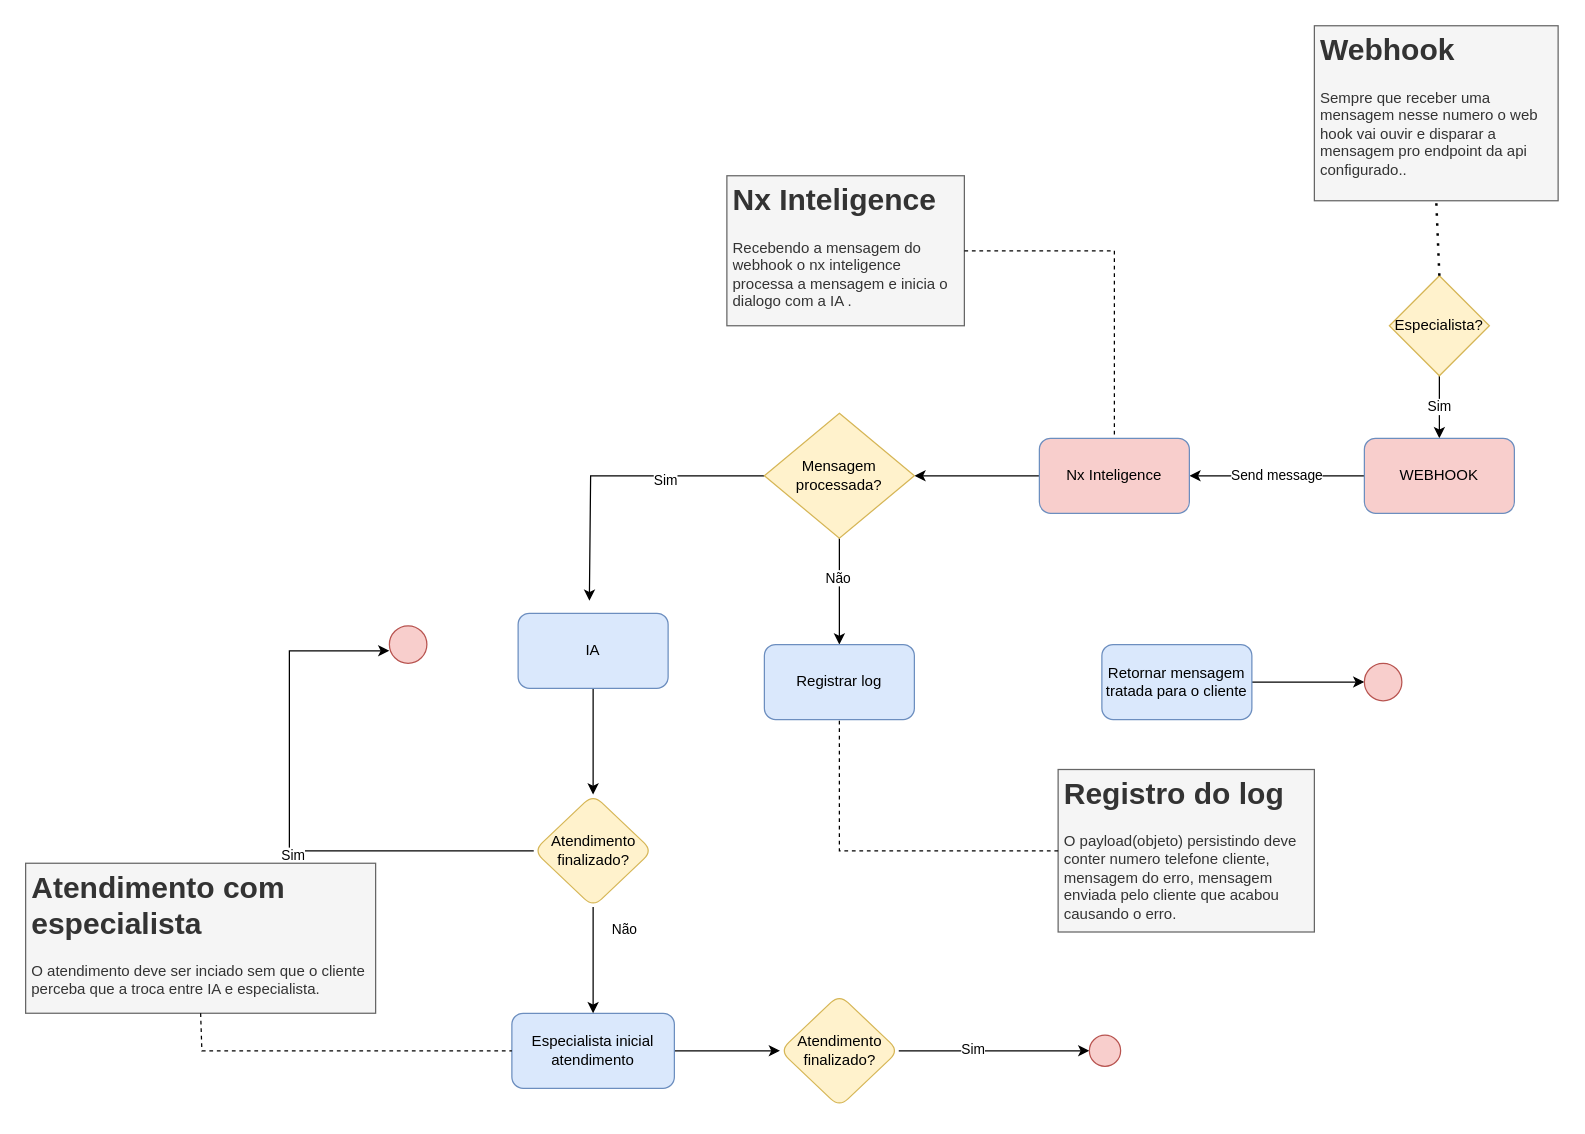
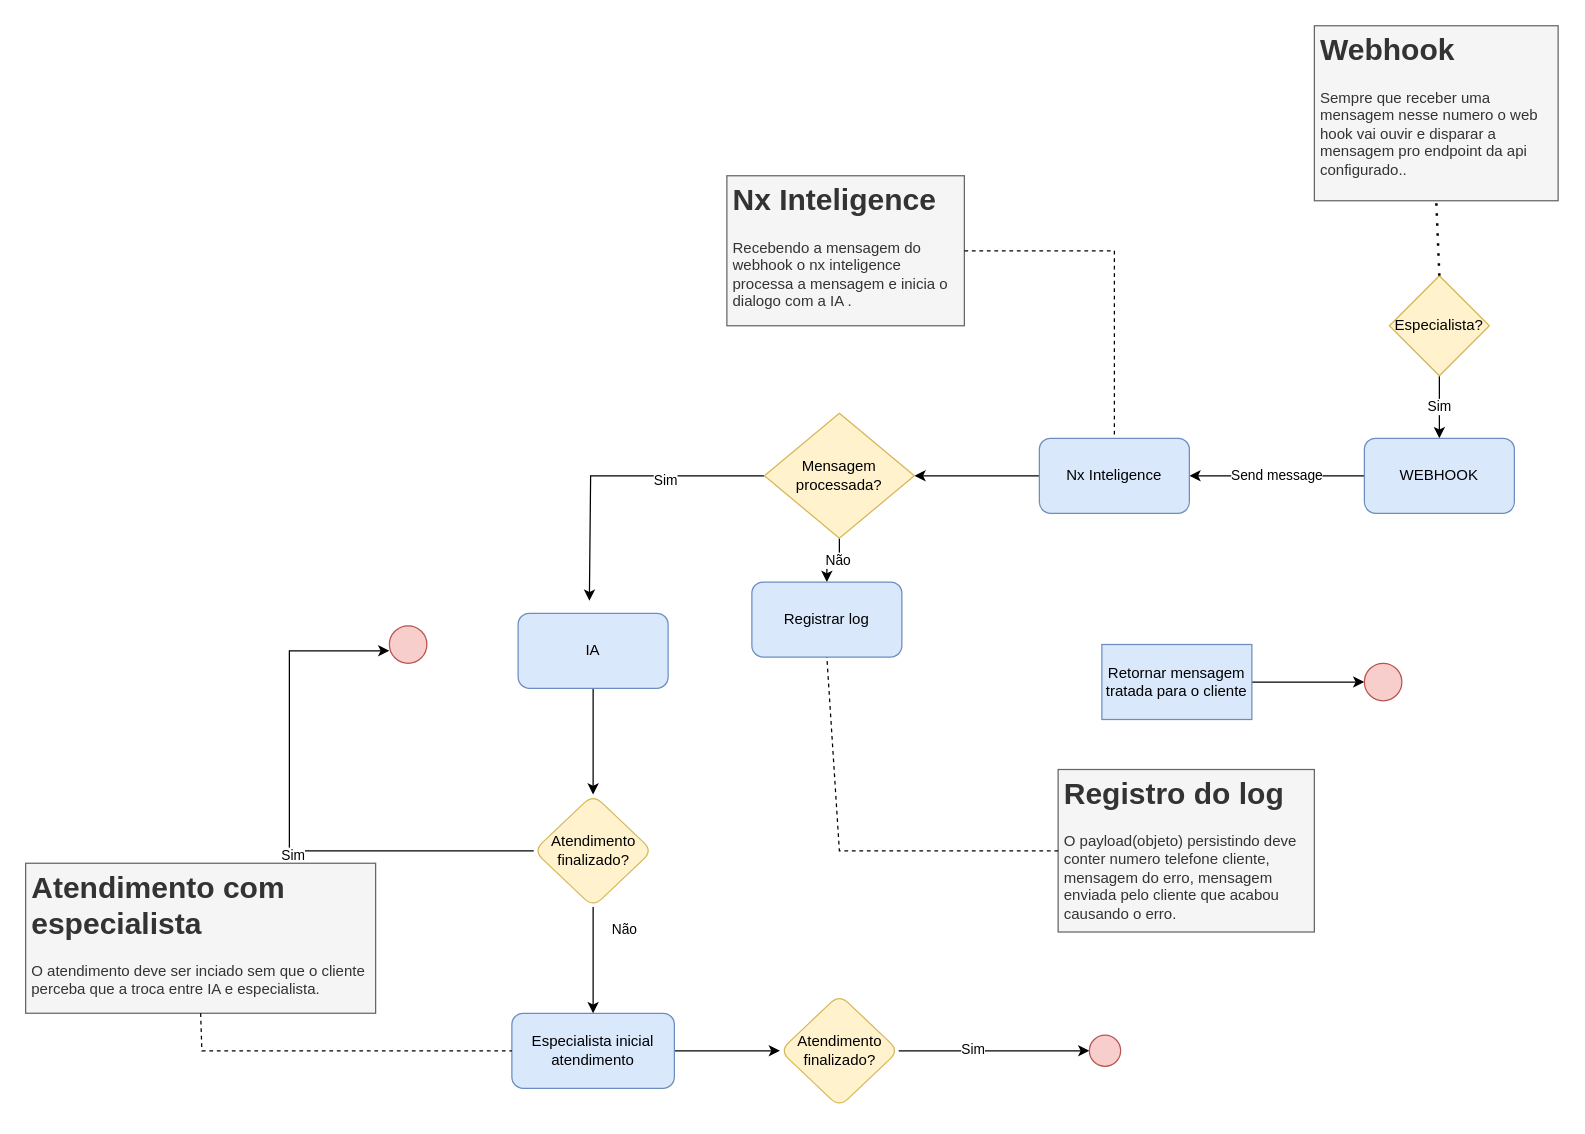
  <mxCell id="0" />
  <mxCell id="1" parent="0" />
  <mxCell id="2" value="Send message" style="edgeStyle=orthogonalEdgeStyle;rounded=0;orthogonalLoop=1;jettySize=auto;html=1;" parent="1" edge="1"><mxGeometry relative="1" as="geometry"><mxPoint x="951" y="380" as="targetPoint" /><mxPoint x="1091" y="380" as="sourcePoint" /></mxGeometry></mxCell>
  <mxCell id="3" value="Sim" style="edgeStyle=orthogonalEdgeStyle;rounded=0;orthogonalLoop=1;jettySize=auto;html=1;entryX=0.5;entryY=0;entryDx=0;entryDy=0;" parent="1" source="5" edge="1"><mxGeometry relative="1" as="geometry"><mxPoint x="1151" y="350" as="targetPoint" /></mxGeometry></mxCell>
  <mxCell id="4" value="&lt;h1&gt;Webhook&lt;/h1&gt;&lt;p&gt;Sempre que receber uma mensagem nesse numero o web hook vai ouvir e disparar a mensagem pro endpoint da api configurado..&lt;/p&gt;" style="text;html=1;strokeColor=#666666;fillColor=#f5f5f5;spacing=5;spacingTop=-20;whiteSpace=wrap;overflow=hidden;rounded=0;fontColor=#333333;" parent="1" vertex="1"><mxGeometry x="1051" y="20" width="195" height="140" as="geometry" /></mxCell>
  <mxCell id="5" value="Especialista?" style="rhombus;whiteSpace=wrap;html=1;fillColor=#fff2cc;strokeColor=#d6b656;" parent="1" vertex="1"><mxGeometry x="1111" y="220" width="80" height="80" as="geometry" /></mxCell>
  <mxCell id="6" style="edgeStyle=orthogonalEdgeStyle;rounded=0;orthogonalLoop=1;jettySize=auto;html=1;entryX=1;entryY=0.5;entryDx=0;entryDy=0;exitX=0;exitY=0.5;exitDx=0;exitDy=0;" parent="1" source="11" target="28" edge="1"><mxGeometry relative="1" as="geometry"><mxPoint x="964" y="341.04" as="sourcePoint" /><mxPoint x="711" y="340.04" as="targetPoint" /><Array as="points"><mxPoint x="781" y="380" /><mxPoint x="781" y="380" /></Array></mxGeometry></mxCell>
  <mxCell id="7" value="" style="endArrow=none;dashed=1;html=1;dashPattern=1 3;strokeWidth=2;rounded=0;entryX=0.5;entryY=1;entryDx=0;entryDy=0;exitX=0.5;exitY=0;exitDx=0;exitDy=0;" parent="1" source="5" target="4" edge="1"><mxGeometry width="50" height="50" relative="1" as="geometry"><mxPoint x="1141" y="220" as="sourcePoint" /><mxPoint x="1191" y="170" as="targetPoint" /></mxGeometry></mxCell>
  <mxCell id="8" value="&lt;h1&gt;Nx Inteligence&lt;/h1&gt;&lt;p&gt;Recebendo a mensagem do webhook o nx inteligence processa a mensagem e inicia o dialogo com a IA .&lt;/p&gt;" style="text;html=1;strokeColor=#666666;fillColor=#f5f5f5;spacing=5;spacingTop=-20;whiteSpace=wrap;overflow=hidden;rounded=0;fontColor=#333333;" parent="1" vertex="1"><mxGeometry x="581" y="140" width="190" height="120" as="geometry" /></mxCell>
  <mxCell id="9" value="" style="endArrow=none;dashed=1;html=1;rounded=0;entryX=0.5;entryY=0;entryDx=0;entryDy=0;exitX=1;exitY=0.5;exitDx=0;exitDy=0;" parent="1" source="8" target="11" edge="1"><mxGeometry width="50" height="50" relative="1" as="geometry"><mxPoint x="691" y="298" as="sourcePoint" /><mxPoint x="881" y="290" as="targetPoint" /><Array as="points"><mxPoint x="771" y="200" /><mxPoint x="891" y="200" /><mxPoint x="891" y="298" /></Array></mxGeometry></mxCell>
- <mxCell id="10" value="WEBHOOK" style="rounded=1;whiteSpace=wrap;html=1;fillColor=#f8cecc;strokeColor=#6c8ebf;" parent="1" vertex="1"><mxGeometry x="1091" y="350" width="120" height="60" as="geometry" /></mxCell>
- <mxCell id="11" value="Nx Inteligence" style="rounded=1;whiteSpace=wrap;html=1;fillColor=#f8cecc;strokeColor=#6c8ebf;" parent="1" vertex="1"><mxGeometry x="831" y="350" width="120" height="60" as="geometry" /></mxCell>
+ <mxCell id="10" value="WEBHOOK" style="rounded=1;whiteSpace=wrap;html=1;fillColor=#dae8fc;strokeColor=#6c8ebf;" parent="1" vertex="1"><mxGeometry x="1091" y="350" width="120" height="60" as="geometry" /></mxCell>
+ <mxCell id="11" value="Nx Inteligence" style="rounded=1;whiteSpace=wrap;html=1;fillColor=#dae8fc;strokeColor=#6c8ebf;" parent="1" vertex="1"><mxGeometry x="831" y="350" width="120" height="60" as="geometry" /></mxCell>
  <mxCell id="12" style="edgeStyle=orthogonalEdgeStyle;rounded=0;orthogonalLoop=1;jettySize=auto;html=1;exitX=0.5;exitY=1;exitDx=0;exitDy=0;" parent="1" source="13" target="35" edge="1"><mxGeometry relative="1" as="geometry"><mxPoint x="474" y="626.5" as="targetPoint" /></mxGeometry></mxCell>
  <mxCell id="13" value="IA" style="rounded=1;whiteSpace=wrap;html=1;fillColor=#dae8fc;strokeColor=#6c8ebf;" parent="1" vertex="1"><mxGeometry x="414" y="490" width="120" height="60" as="geometry" /></mxCell>
  <mxCell id="14" value="" style="edgeStyle=orthogonalEdgeStyle;rounded=0;orthogonalLoop=1;jettySize=auto;html=1;" parent="1" source="15" target="22" edge="1"><mxGeometry relative="1" as="geometry" /></mxCell>
  <mxCell id="15" value="Especialista inicial atendimento" style="rounded=1;whiteSpace=wrap;html=1;fillColor=#dae8fc;strokeColor=#6c8ebf;" parent="1" vertex="1"><mxGeometry x="409" y="810" width="130" height="60" as="geometry" /></mxCell>
  <mxCell id="16" style="edgeStyle=orthogonalEdgeStyle;rounded=0;orthogonalLoop=1;jettySize=auto;html=1;exitX=0;exitY=0.5;exitDx=0;exitDy=0;" parent="1" source="35" edge="1"><mxGeometry relative="1" as="geometry"><mxPoint x="311" y="520" as="targetPoint" /><mxPoint x="434" y="666.5" as="sourcePoint" /><Array as="points"><mxPoint x="231" y="680" /><mxPoint x="231" y="520" /></Array></mxGeometry></mxCell>
  <mxCell id="17" value="Sim&lt;br&gt;" style="edgeLabel;html=1;align=center;verticalAlign=middle;resizable=0;points=[];" parent="16" vertex="1" connectable="0"><mxGeometry x="-0.113" y="3" relative="1" as="geometry"><mxPoint as="offset" /></mxGeometry></mxCell>
  <mxCell id="18" style="edgeStyle=orthogonalEdgeStyle;rounded=0;orthogonalLoop=1;jettySize=auto;html=1;entryX=0.5;entryY=0;entryDx=0;entryDy=0;exitX=0.5;exitY=1;exitDx=0;exitDy=0;" parent="1" source="35" target="15" edge="1"><mxGeometry relative="1" as="geometry"><mxPoint x="521" y="661.5" as="targetPoint" /><mxPoint x="491" y="756" as="sourcePoint" /><Array as="points"><mxPoint x="474" y="800" /></Array></mxGeometry></mxCell>
  <mxCell id="19" value="Não" style="edgeLabel;html=1;align=center;verticalAlign=middle;resizable=0;points=[];" parent="18" vertex="1" connectable="0"><mxGeometry x="-0.333" y="-1" relative="1" as="geometry"><mxPoint x="25" y="-11" as="offset" /></mxGeometry></mxCell>
  <mxCell id="20" value="" style="edgeStyle=orthogonalEdgeStyle;rounded=0;orthogonalLoop=1;jettySize=auto;html=1;" parent="1" source="22" target="23" edge="1"><mxGeometry relative="1" as="geometry" /></mxCell>
  <mxCell id="21" value="Sim" style="edgeLabel;html=1;align=center;verticalAlign=middle;resizable=0;points=[];" parent="20" vertex="1" connectable="0"><mxGeometry x="-0.234" y="2" relative="1" as="geometry"><mxPoint x="1" as="offset" /></mxGeometry></mxCell>
  <mxCell id="22" value="Atendimento finalizado?" style="rhombus;whiteSpace=wrap;html=1;rounded=1;fillColor=#fff2cc;strokeColor=#d6b656;arcSize=19;" parent="1" vertex="1"><mxGeometry x="623.5" y="795" width="95" height="90" as="geometry" /></mxCell>
  <mxCell id="23" value="" style="ellipse;whiteSpace=wrap;html=1;rounded=1;fillColor=#f8cecc;strokeColor=#b85450;" parent="1" vertex="1"><mxGeometry y="827.5" width="25" height="25" as="geometry" x="871" /></mxCell>
  <mxCell id="24" style="edgeStyle=orthogonalEdgeStyle;rounded=0;orthogonalLoop=1;jettySize=auto;html=1;exitX=0;exitY=0.5;exitDx=0;exitDy=0;" parent="1" source="28" edge="1"><mxGeometry relative="1" as="geometry"><mxPoint x="471" y="480" as="targetPoint" /><mxPoint x="521.071" y="370.059" as="sourcePoint" /><Array as="points"><mxPoint x="472" y="380" /></Array></mxGeometry></mxCell>
  <mxCell id="25" value="Sim" style="edgeLabel;html=1;align=center;verticalAlign=middle;resizable=0;points=[];" parent="24" vertex="1" connectable="0"><mxGeometry x="-0.327" y="3" relative="1" as="geometry"><mxPoint as="offset" /></mxGeometry></mxCell>
  <mxCell id="26" style="edgeStyle=orthogonalEdgeStyle;rounded=0;orthogonalLoop=1;jettySize=auto;html=1;exitX=0.5;exitY=1;exitDx=0;exitDy=0;" parent="1" source="28" target="29" edge="1"><mxGeometry relative="1" as="geometry" /></mxCell>
  <mxCell id="27" value="Não" style="edgeLabel;html=1;align=center;verticalAlign=middle;resizable=0;points=[];" parent="26" vertex="1" connectable="0"><mxGeometry x="-0.262" y="-2" relative="1" as="geometry"><mxPoint as="offset" /></mxGeometry></mxCell>
  <mxCell id="28" value="Mensagem processada?" style="rhombus;whiteSpace=wrap;html=1;fillColor=#fff2cc;strokeColor=#d6b656;" parent="1" vertex="1"><mxGeometry x="611" y="330" width="120" height="100" as="geometry" /></mxCell>
- <mxCell id="29" value="Registrar log" style="rounded=1;whiteSpace=wrap;html=1;fillColor=#dae8fc;strokeColor=#6c8ebf;" parent="1" vertex="1"><mxGeometry x="611" y="515" width="120" height="60" as="geometry" /></mxCell>
+ <mxCell id="29" value="Registrar log" style="rounded=1;whiteSpace=wrap;html=1;fillColor=#dae8fc;strokeColor=#6c8ebf;" parent="1" vertex="1"><mxGeometry x="601" y="465" width="120" height="60" as="geometry" /></mxCell>
  <mxCell id="30" value="" style="edgeStyle=orthogonalEdgeStyle;rounded=0;orthogonalLoop=1;jettySize=auto;html=1;" parent="1" source="31" target="32" edge="1"><mxGeometry relative="1" as="geometry" /></mxCell>
- <mxCell id="31" value="Retornar mensagem tratada para o cliente" style="whiteSpace=wrap;html=1;rounded=1;fillColor=#dae8fc;strokeColor=#6c8ebf;" parent="1" vertex="1"><mxGeometry x="881" y="515" width="120" height="60" as="geometry" /></mxCell>
+ <mxCell id="31" value="Retornar mensagem tratada para o cliente" style="whiteSpace=wrap;html=1;fillColor=#dae8fc;strokeColor=#6c8ebf;rounded=0;" parent="1" vertex="1"><mxGeometry x="881" y="515" width="120" height="60" as="geometry" /></mxCell>
  <mxCell id="32" value="" style="ellipse;whiteSpace=wrap;html=1;rounded=1;fillColor=#f8cecc;strokeColor=#b85450;" parent="1" vertex="1"><mxGeometry x="1091" y="530" width="30" height="30" as="geometry" /></mxCell>
  <mxCell id="33" value="&lt;h1&gt;Atendimento com especialista&lt;/h1&gt;&lt;p&gt;O atendimento deve ser inciado sem que o cliente perceba que a troca entre IA e especialista.&lt;/p&gt;" style="text;html=1;strokeColor=#666666;fillColor=#f5f5f5;spacing=5;spacingTop=-20;whiteSpace=wrap;overflow=hidden;rounded=0;fontColor=#333333;" parent="1" vertex="1"><mxGeometry x="20" y="690" width="280" height="120" as="geometry" /></mxCell>
  <mxCell id="34" value="" style="endArrow=none;dashed=1;html=1;rounded=0;exitX=0.5;exitY=1;exitDx=0;exitDy=0;entryX=0;entryY=0.5;entryDx=0;entryDy=0;" parent="1" source="33" target="15" edge="1"><mxGeometry width="50" height="50" relative="1" as="geometry"><mxPoint x="67" y="945" as="sourcePoint" /><mxPoint x="458" y="895" as="targetPoint" /><Array as="points"><mxPoint x="161" y="840" /><mxPoint x="311" y="840" /></Array></mxGeometry></mxCell>
  <mxCell id="35" value="Atendimento finalizado?" style="rhombus;whiteSpace=wrap;html=1;rounded=1;fillColor=#fff2cc;strokeColor=#d6b656;arcSize=19;" parent="1" vertex="1"><mxGeometry x="426.5" y="635" width="95" height="90" as="geometry" /></mxCell>
  <mxCell id="36" value="&lt;h1&gt;Registro do log&lt;/h1&gt;&lt;p&gt;O payload(objeto) persistindo deve conter numero telefone cliente, mensagem do erro, mensagem enviada pelo cliente que acabou causando o erro.&lt;/p&gt;" style="text;html=1;strokeColor=#666666;fillColor=#f5f5f5;spacing=5;spacingTop=-20;whiteSpace=wrap;overflow=hidden;rounded=0;fontColor=#333333;" parent="1" vertex="1"><mxGeometry x="846" y="615" width="205" height="130" as="geometry" /></mxCell>
  <mxCell id="37" value="" style="endArrow=none;dashed=1;html=1;rounded=0;entryX=0.5;entryY=1;entryDx=0;entryDy=0;exitX=0;exitY=0.5;exitDx=0;exitDy=0;" parent="1" source="36" target="29" edge="1"><mxGeometry width="50" height="50" relative="1" as="geometry"><mxPoint x="781" y="710" as="sourcePoint" /><mxPoint x="831" y="660" as="targetPoint" /><Array as="points"><mxPoint x="671" y="680" /></Array></mxGeometry></mxCell>
  <mxCell id="38" value="" style="ellipse;whiteSpace=wrap;html=1;fillColor=#f8cecc;strokeColor=#b85450;" parent="1" vertex="1"><mxGeometry x="311" y="500" width="30" height="30" as="geometry" /></mxCell>
